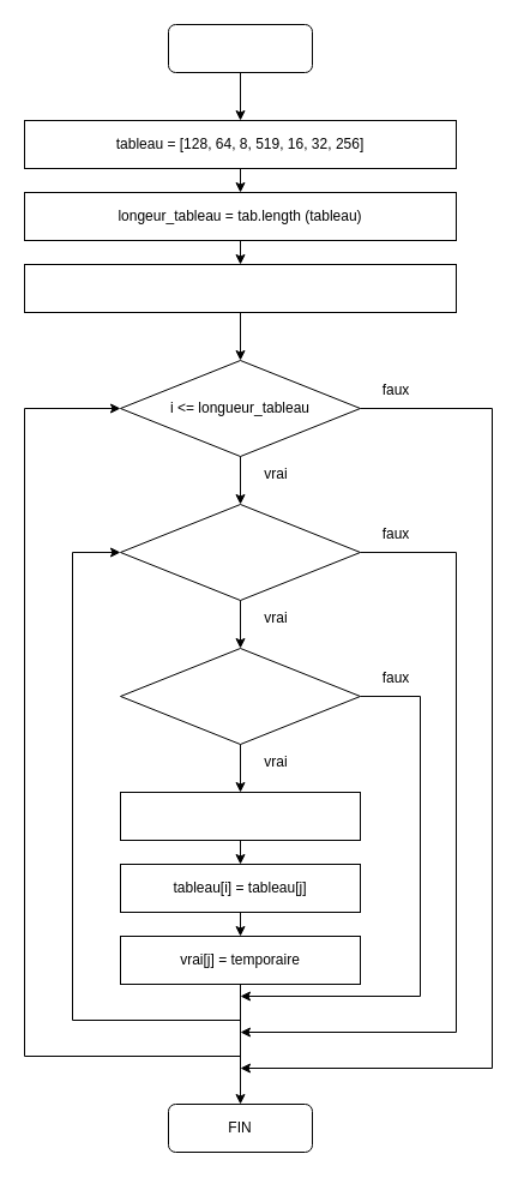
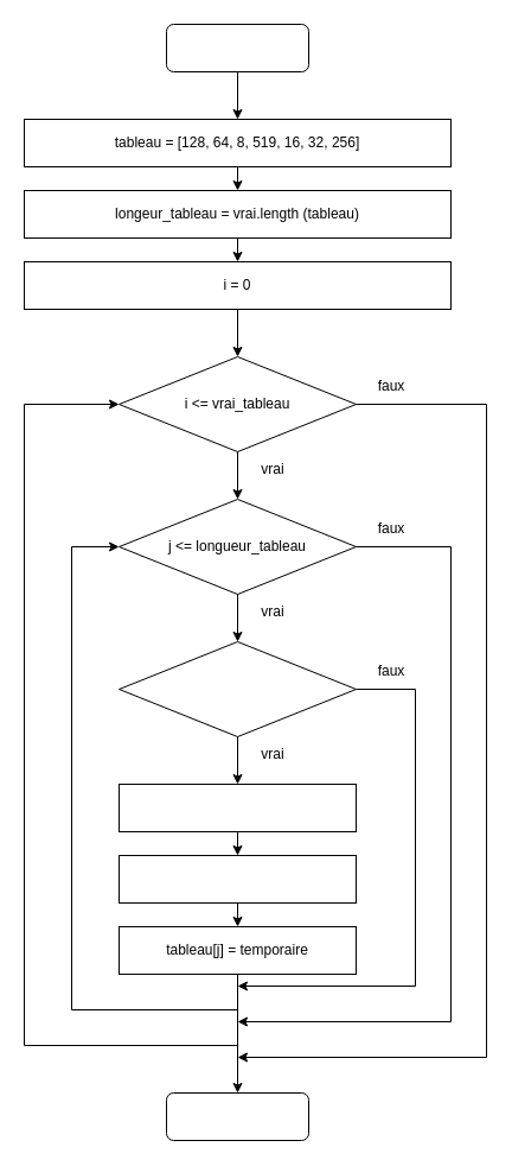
  <mxCell id="0" />
  <mxCell id="1" parent="0" />
  <mxCell id="2" value="" style="rounded=1;whiteSpace=wrap;html=1;fillColor=none;" vertex="1" parent="1"><mxGeometry x="140" y="20" width="120" height="40" as="geometry" /></mxCell>
  <mxCell id="3" value="" style="rounded=0;whiteSpace=wrap;html=1;fillColor=none;" vertex="1" parent="1"><mxGeometry x="20" y="100" width="360" height="40" as="geometry" /></mxCell>
  <mxCell id="4" value="tableau = [128, 64, 8, 519, 16, 32, 256]" style="text;html=1;strokeColor=none;fillColor=none;align=center;verticalAlign=middle;whiteSpace=wrap;rounded=0;" vertex="1" parent="1"><mxGeometry x="30" y="105" width="340" height="30" as="geometry" /></mxCell>
  <mxCell id="5" value="" style="rounded=0;whiteSpace=wrap;html=1;fillColor=none;" vertex="1" parent="1"><mxGeometry x="20" y="160" width="360" height="40" as="geometry" /></mxCell>
- <mxCell id="6" value="longeur_tableau = tab.length (tableau)" style="text;html=1;strokeColor=none;fillColor=none;align=center;verticalAlign=middle;whiteSpace=wrap;rounded=0;" vertex="1" parent="1"><mxGeometry x="30" y="165" width="340" height="30" as="geometry" /></mxCell>
+ <mxCell id="6" value="longeur_tableau = vrai.length (tableau)" style="text;html=1;strokeColor=none;fillColor=none;align=center;verticalAlign=middle;whiteSpace=wrap;rounded=0;" vertex="1" parent="1"><mxGeometry x="30" y="165" width="340" height="30" as="geometry" /></mxCell>
  <mxCell id="7" style="edgeStyle=orthogonalEdgeStyle;rounded=0;orthogonalLoop=1;jettySize=auto;html=1;exitX=1;exitY=0.5;exitDx=0;exitDy=0;" edge="1" parent="1" source="8"><mxGeometry relative="1" as="geometry"><mxPoint x="200" y="890" as="targetPoint" /><Array as="points"><mxPoint x="410" y="340" /><mxPoint x="410" y="890" /><mxPoint x="200" y="890" /></Array></mxGeometry></mxCell>
  <mxCell id="8" value="" style="rhombus;whiteSpace=wrap;html=1;fillColor=none;" vertex="1" parent="1"><mxGeometry x="100" y="300" width="200" height="80" as="geometry" /></mxCell>
  <mxCell id="9" value="" style="rounded=0;whiteSpace=wrap;html=1;fillColor=none;" vertex="1" parent="1"><mxGeometry x="20" y="220" width="360" height="40" as="geometry" /></mxCell>
- <mxCell id="11" value="i &amp;lt;=&amp;nbsp;longueur_tableau" style="text;html=1;strokeColor=none;fillColor=none;align=center;verticalAlign=middle;whiteSpace=wrap;rounded=0;" vertex="1" parent="1"><mxGeometry x="140" y="325" width="120" height="30" as="geometry" /></mxCell>
+ <mxCell id="10" value="i = 0" style="text;html=1;strokeColor=none;fillColor=none;align=center;verticalAlign=middle;whiteSpace=wrap;rounded=0;" vertex="1" parent="1"><mxGeometry x="30" y="225" width="340" height="30" as="geometry" /></mxCell>
+ <mxCell id="11" value="i &amp;lt;=&amp;nbsp;vrai_tableau" style="text;html=1;strokeColor=none;fillColor=none;align=center;verticalAlign=middle;whiteSpace=wrap;rounded=0;" vertex="1" parent="1"><mxGeometry x="140" y="325" width="120" height="30" as="geometry" /></mxCell>
  <mxCell id="12" value="" style="rhombus;whiteSpace=wrap;html=1;fillColor=none;" vertex="1" parent="1"><mxGeometry x="100" y="420" width="200" height="80" as="geometry" /></mxCell>
+ <mxCell id="13" value="j &amp;lt;=&amp;nbsp;longueur_tableau" style="text;html=1;strokeColor=none;fillColor=none;align=center;verticalAlign=middle;whiteSpace=wrap;rounded=0;" vertex="1" parent="1"><mxGeometry x="140" y="445" width="120" height="30" as="geometry" /></mxCell>
  <mxCell id="14" style="edgeStyle=orthogonalEdgeStyle;rounded=0;orthogonalLoop=1;jettySize=auto;html=1;exitX=1;exitY=0.5;exitDx=0;exitDy=0;" edge="1" parent="1" source="15"><mxGeometry relative="1" as="geometry"><mxPoint x="200" y="830" as="targetPoint" /><Array as="points"><mxPoint x="350" y="580" /><mxPoint x="350" y="830" /></Array></mxGeometry></mxCell>
  <mxCell id="15" value="" style="rhombus;whiteSpace=wrap;html=1;fillColor=none;" vertex="1" parent="1"><mxGeometry x="100" y="540" width="200" height="80" as="geometry" /></mxCell>
  <mxCell id="16" value="" style="rounded=0;whiteSpace=wrap;html=1;fillColor=none;" vertex="1" parent="1"><mxGeometry x="100" y="660" width="200" height="40" as="geometry" /></mxCell>
  <mxCell id="17" value="" style="rounded=0;whiteSpace=wrap;html=1;fillColor=none;" vertex="1" parent="1"><mxGeometry x="100" y="720" width="200" height="40" as="geometry" /></mxCell>
- <mxCell id="18" value="tableau[i] = tableau[j]" style="text;html=1;strokeColor=none;fillColor=none;align=center;verticalAlign=middle;whiteSpace=wrap;rounded=0;" vertex="1" parent="1"><mxGeometry x="110" y="725" width="180" height="30" as="geometry" /></mxCell>
  <mxCell id="19" value="" style="rounded=0;whiteSpace=wrap;html=1;fillColor=none;" vertex="1" parent="1"><mxGeometry x="100" y="780" width="200" height="40" as="geometry" /></mxCell>
- <mxCell id="20" value="vrai[j] = temporaire" style="text;html=1;strokeColor=none;fillColor=none;align=center;verticalAlign=middle;whiteSpace=wrap;rounded=0;" vertex="1" parent="1"><mxGeometry x="110" y="785" width="180" height="30" as="geometry" /></mxCell>
+ <mxCell id="20" value="tableau[j] = temporaire" style="text;html=1;strokeColor=none;fillColor=none;align=center;verticalAlign=middle;whiteSpace=wrap;rounded=0;" vertex="1" parent="1"><mxGeometry x="110" y="785" width="180" height="30" as="geometry" /></mxCell>
  <mxCell id="21" value="" style="rounded=1;whiteSpace=wrap;html=1;fillColor=none;" vertex="1" parent="1"><mxGeometry x="140" y="920" width="120" height="40" as="geometry" /></mxCell>
- <mxCell id="22" value="FIN" style="text;html=1;strokeColor=none;fillColor=none;align=center;verticalAlign=middle;whiteSpace=wrap;rounded=0;" vertex="1" parent="1"><mxGeometry x="170" y="925" width="60" height="30" as="geometry" /></mxCell>
  <mxCell id="23" value="" style="endArrow=classic;html=1;rounded=0;exitX=0.5;exitY=1;exitDx=0;exitDy=0;entryX=0.5;entryY=0;entryDx=0;entryDy=0;" edge="1" parent="1" source="3" target="5"><mxGeometry width="50" height="50" relative="1" as="geometry"><mxPoint x="170" y="180" as="sourcePoint" /><mxPoint x="220" y="130" as="targetPoint" /></mxGeometry></mxCell>
  <mxCell id="24" value="" style="endArrow=classic;html=1;rounded=0;entryX=0.5;entryY=0;entryDx=0;entryDy=0;exitX=0.5;exitY=1;exitDx=0;exitDy=0;" edge="1" parent="1" source="5" target="9"><mxGeometry width="50" height="50" relative="1" as="geometry"><mxPoint x="170" y="250" as="sourcePoint" /><mxPoint x="220" y="200" as="targetPoint" /></mxGeometry></mxCell>
  <mxCell id="25" value="" style="endArrow=classic;html=1;rounded=0;exitX=0.5;exitY=1;exitDx=0;exitDy=0;entryX=0.5;entryY=0;entryDx=0;entryDy=0;" edge="1" parent="1" source="9" target="8"><mxGeometry width="50" height="50" relative="1" as="geometry"><mxPoint x="170" y="250" as="sourcePoint" /><mxPoint x="220" y="200" as="targetPoint" /></mxGeometry></mxCell>
  <mxCell id="26" value="" style="endArrow=classic;html=1;rounded=0;exitX=0.5;exitY=1;exitDx=0;exitDy=0;entryX=0.5;entryY=0;entryDx=0;entryDy=0;" edge="1" parent="1" source="8" target="12"><mxGeometry width="50" height="50" relative="1" as="geometry"><mxPoint x="190" y="390" as="sourcePoint" /><mxPoint x="220" y="330" as="targetPoint" /></mxGeometry></mxCell>
  <mxCell id="27" value="" style="endArrow=classic;html=1;rounded=0;exitX=0.5;exitY=1;exitDx=0;exitDy=0;entryX=0.5;entryY=0;entryDx=0;entryDy=0;" edge="1" parent="1" source="12" target="15"><mxGeometry width="50" height="50" relative="1" as="geometry"><mxPoint x="170" y="380" as="sourcePoint" /><mxPoint x="220" y="330" as="targetPoint" /></mxGeometry></mxCell>
  <mxCell id="28" value="" style="endArrow=classic;html=1;rounded=0;exitX=0.5;exitY=1;exitDx=0;exitDy=0;entryX=0.5;entryY=0;entryDx=0;entryDy=0;" edge="1" parent="1" source="15" target="16"><mxGeometry width="50" height="50" relative="1" as="geometry"><mxPoint x="170" y="510" as="sourcePoint" /><mxPoint x="220" y="460" as="targetPoint" /></mxGeometry></mxCell>
  <mxCell id="29" value="" style="endArrow=classic;html=1;rounded=0;exitX=0.5;exitY=1;exitDx=0;exitDy=0;entryX=0.5;entryY=0;entryDx=0;entryDy=0;" edge="1" parent="1" source="16" target="17"><mxGeometry width="50" height="50" relative="1" as="geometry"><mxPoint x="170" y="700" as="sourcePoint" /><mxPoint x="220" y="650" as="targetPoint" /></mxGeometry></mxCell>
  <mxCell id="30" value="" style="endArrow=classic;html=1;rounded=0;exitX=0.5;exitY=1;exitDx=0;exitDy=0;entryX=0.5;entryY=0;entryDx=0;entryDy=0;" edge="1" parent="1" source="17" target="19"><mxGeometry width="50" height="50" relative="1" as="geometry"><mxPoint x="170" y="700" as="sourcePoint" /><mxPoint x="220" y="650" as="targetPoint" /></mxGeometry></mxCell>
  <mxCell id="31" value="" style="endArrow=classic;html=1;rounded=0;exitX=0.5;exitY=1;exitDx=0;exitDy=0;entryX=0.5;entryY=0;entryDx=0;entryDy=0;" edge="1" parent="1" source="19" target="21"><mxGeometry width="50" height="50" relative="1" as="geometry"><mxPoint x="170" y="830" as="sourcePoint" /><mxPoint x="220" y="780" as="targetPoint" /></mxGeometry></mxCell>
  <mxCell id="32" value="vrai" style="text;html=1;strokeColor=none;fillColor=none;align=center;verticalAlign=middle;whiteSpace=wrap;rounded=0;" vertex="1" parent="1"><mxGeometry x="200" y="380" width="60" height="30" as="geometry" /></mxCell>
  <mxCell id="33" value="vrai" style="text;html=1;strokeColor=none;fillColor=none;align=center;verticalAlign=middle;whiteSpace=wrap;rounded=0;" vertex="1" parent="1"><mxGeometry x="200" y="500" width="60" height="30" as="geometry" /></mxCell>
  <mxCell id="34" value="vrai" style="text;html=1;strokeColor=none;fillColor=none;align=center;verticalAlign=middle;whiteSpace=wrap;rounded=0;" vertex="1" parent="1"><mxGeometry x="200" y="620" width="60" height="30" as="geometry" /></mxCell>
  <mxCell id="35" value="" style="endArrow=classic;html=1;rounded=0;entryX=0;entryY=0.5;entryDx=0;entryDy=0;" edge="1" parent="1" target="8"><mxGeometry width="50" height="50" relative="1" as="geometry"><mxPoint x="200" y="880" as="sourcePoint" /><mxPoint x="20" y="340" as="targetPoint" /><Array as="points"><mxPoint x="20" y="880" /><mxPoint x="20" y="340" /></Array></mxGeometry></mxCell>
  <mxCell id="36" value="" style="endArrow=classic;html=1;rounded=0;exitX=1;exitY=0.5;exitDx=0;exitDy=0;" edge="1" parent="1" source="12"><mxGeometry width="50" height="50" relative="1" as="geometry"><mxPoint x="140" y="670" as="sourcePoint" /><mxPoint x="200" y="860" as="targetPoint" /><Array as="points"><mxPoint x="380" y="460" /><mxPoint x="380" y="860" /><mxPoint x="200" y="860" /></Array></mxGeometry></mxCell>
  <mxCell id="37" value="" style="endArrow=classic;html=1;rounded=0;entryX=0;entryY=0.5;entryDx=0;entryDy=0;" edge="1" parent="1" target="12"><mxGeometry width="50" height="50" relative="1" as="geometry"><mxPoint x="200" y="850" as="sourcePoint" /><mxPoint x="60" y="460" as="targetPoint" /><Array as="points"><mxPoint x="60" y="850" /><mxPoint x="60" y="460" /></Array></mxGeometry></mxCell>
  <mxCell id="38" value="faux" style="text;html=1;strokeColor=none;fillColor=none;align=center;verticalAlign=middle;whiteSpace=wrap;rounded=0;" vertex="1" parent="1"><mxGeometry x="300" y="430" width="60" height="30" as="geometry" /></mxCell>
  <mxCell id="39" value="faux" style="text;html=1;strokeColor=none;fillColor=none;align=center;verticalAlign=middle;whiteSpace=wrap;rounded=0;" vertex="1" parent="1"><mxGeometry x="300" y="550" width="60" height="30" as="geometry" /></mxCell>
  <mxCell id="40" value="faux" style="text;html=1;strokeColor=none;fillColor=none;align=center;verticalAlign=middle;whiteSpace=wrap;rounded=0;" vertex="1" parent="1"><mxGeometry x="300" y="310" width="60" height="30" as="geometry" /></mxCell>
  <mxCell id="41" value="" style="endArrow=classic;html=1;rounded=0;exitX=0.5;exitY=1;exitDx=0;exitDy=0;" edge="1" parent="1" source="2"><mxGeometry width="50" height="50" relative="1" as="geometry"><mxPoint x="140" y="200" as="sourcePoint" /><mxPoint x="200" y="100" as="targetPoint" /></mxGeometry></mxCell>
